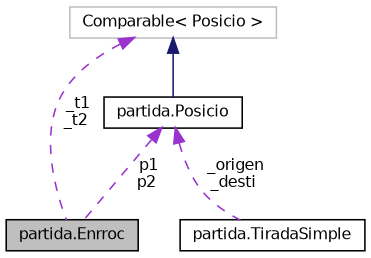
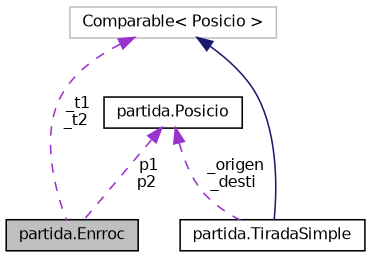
  digraph {
    node [color=black fillcolor=white fontname=Helvetica fontsize=10 shape=record style=filled]
    edge [color=darkorchid3 dir=back fontname=Helvetica fontsize=10 labelfontname=Helvetica labelfontsize=10 style=dashed]
    n1 [fillcolor=grey75 fontcolor=black height=0.2 label="partida.Enrroc" width=0.4]
    n2 [height=0.2 label="partida.TiradaSimple" width=0.4]
    n3 [height=0.2 label="partida.Posicio" width=0.4]
    n4 [color=grey75 height=0.2 label="Comparable\< Posicio \>" width=0.4]
    n3 -> n1 [label=" p1\np2"]
    n3 -> n2 [label=" _origen\n_desti"]
    n4 -> n1 [label=" _t1\n_t2"]
-   n4 -> n3 [color=midnightblue style=solid]
+   n4 -> n2 [color=midnightblue style=solid]
  }
